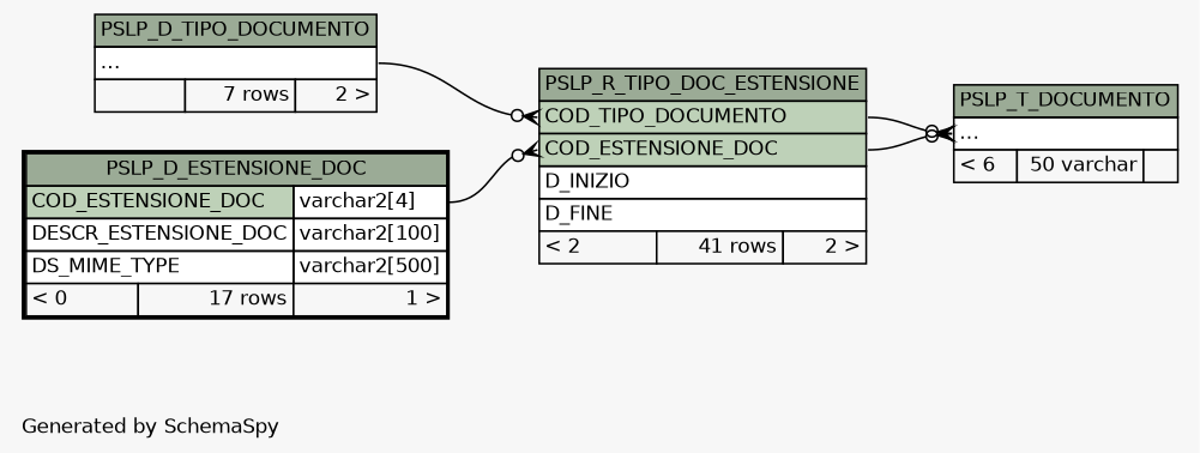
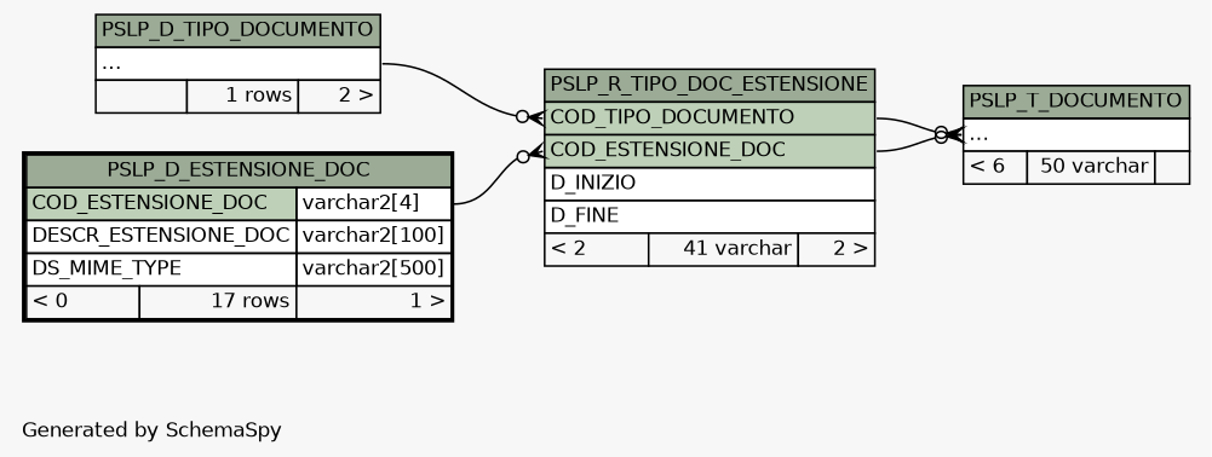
  digraph {
    bgcolor="#f7f7f7"
    fontname=Helvetica
    fontsize=11
    label="\nGenerated by SchemaSpy"
    labeljust=l
    nodesep=0.18
    rankdir=RL
    ranksep=0.46
    node [fontname=Helvetica fontsize=11 shape=plaintext]
    edge [arrowhead=none arrowsize=0.8 arrowtail=crowodot dir=back tailport="elipses:w"]
-   n1 [label=<     <TABLE BORDER="0" CELLBORDER="1" CELLSPACING="0" BGCOLOR="#ffffff">       <TR><TD COLSPAN="3" BGCOLOR="#9bab96" ALIGN="CENTER">PSLP_R_TIPO_DOC_ESTENSIONE</TD></TR>       <TR><TD PORT="COD_TIPO_DOCUMENTO" COLSPAN="3" BGCOLOR="#bed1b8" ALIGN="LEFT">COD_TIPO_DOCUMENTO</TD></TR>       <TR><TD PORT="COD_ESTENSIONE_DOC" COLSPAN="3" BGCOLOR="#bed1b8" ALIGN="LEFT">COD_ESTENSIONE_DOC</TD></TR>       <TR><TD PORT="D_INIZIO" COLSPAN="3" ALIGN="LEFT">D_INIZIO</TD></TR>       <TR><TD PORT="D_FINE" COLSPAN="3" ALIGN="LEFT">D_FINE</TD></TR>       <TR><TD ALIGN="LEFT" BGCOLOR="#f7f7f7">&lt; 2</TD><TD ALIGN="RIGHT" BGCOLOR="#f7f7f7">41 rows</TD><TD ALIGN="RIGHT" BGCOLOR="#f7f7f7">2 &gt;</TD></TR>     </TABLE>>]
+   n1 [label=<     <TABLE BORDER="0" CELLBORDER="1" CELLSPACING="0" BGCOLOR="#ffffff">       <TR><TD COLSPAN="3" BGCOLOR="#9bab96" ALIGN="CENTER">PSLP_R_TIPO_DOC_ESTENSIONE</TD></TR>       <TR><TD PORT="COD_TIPO_DOCUMENTO" COLSPAN="3" BGCOLOR="#bed1b8" ALIGN="LEFT">COD_TIPO_DOCUMENTO</TD></TR>       <TR><TD PORT="COD_ESTENSIONE_DOC" COLSPAN="3" BGCOLOR="#bed1b8" ALIGN="LEFT">COD_ESTENSIONE_DOC</TD></TR>       <TR><TD PORT="D_INIZIO" COLSPAN="3" ALIGN="LEFT">D_INIZIO</TD></TR>       <TR><TD PORT="D_FINE" COLSPAN="3" ALIGN="LEFT">D_FINE</TD></TR>       <TR><TD ALIGN="LEFT" BGCOLOR="#f7f7f7">&lt; 2</TD><TD ALIGN="RIGHT" BGCOLOR="#f7f7f7">41 varchar</TD><TD ALIGN="RIGHT" BGCOLOR="#f7f7f7">2 &gt;</TD></TR>     </TABLE>>]
    n2 [label=<     <TABLE BORDER="2" CELLBORDER="1" CELLSPACING="0" BGCOLOR="#ffffff">       <TR><TD COLSPAN="3" BGCOLOR="#9bab96" ALIGN="CENTER">PSLP_D_ESTENSIONE_DOC</TD></TR>       <TR><TD PORT="COD_ESTENSIONE_DOC" COLSPAN="2" BGCOLOR="#bed1b8" ALIGN="LEFT">COD_ESTENSIONE_DOC</TD><TD PORT="COD_ESTENSIONE_DOC.type" ALIGN="LEFT">varchar2[4]</TD></TR>       <TR><TD PORT="DESCR_ESTENSIONE_DOC" COLSPAN="2" ALIGN="LEFT">DESCR_ESTENSIONE_DOC</TD><TD PORT="DESCR_ESTENSIONE_DOC.type" ALIGN="LEFT">varchar2[100]</TD></TR>       <TR><TD PORT="DS_MIME_TYPE" COLSPAN="2" ALIGN="LEFT">DS_MIME_TYPE</TD><TD PORT="DS_MIME_TYPE.type" ALIGN="LEFT">varchar2[500]</TD></TR>       <TR><TD ALIGN="LEFT" BGCOLOR="#f7f7f7">&lt; 0</TD><TD ALIGN="RIGHT" BGCOLOR="#f7f7f7">17 rows</TD><TD ALIGN="RIGHT" BGCOLOR="#f7f7f7">1 &gt;</TD></TR>     </TABLE>>]
-   n3 [label=<     <TABLE BORDER="0" CELLBORDER="1" CELLSPACING="0" BGCOLOR="#ffffff">       <TR><TD COLSPAN="3" BGCOLOR="#9bab96" ALIGN="CENTER">PSLP_D_TIPO_DOCUMENTO</TD></TR>       <TR><TD PORT="elipses" COLSPAN="3" ALIGN="LEFT">...</TD></TR>       <TR><TD ALIGN="LEFT" BGCOLOR="#f7f7f7">  </TD><TD ALIGN="RIGHT" BGCOLOR="#f7f7f7">7 rows</TD><TD ALIGN="RIGHT" BGCOLOR="#f7f7f7">2 &gt;</TD></TR>     </TABLE>>]
+   n3 [label=<     <TABLE BORDER="0" CELLBORDER="1" CELLSPACING="0" BGCOLOR="#ffffff">       <TR><TD COLSPAN="3" BGCOLOR="#9bab96" ALIGN="CENTER">PSLP_D_TIPO_DOCUMENTO</TD></TR>       <TR><TD PORT="elipses" COLSPAN="3" ALIGN="LEFT">...</TD></TR>       <TR><TD ALIGN="LEFT" BGCOLOR="#f7f7f7">  </TD><TD ALIGN="RIGHT" BGCOLOR="#f7f7f7">1 rows</TD><TD ALIGN="RIGHT" BGCOLOR="#f7f7f7">2 &gt;</TD></TR>     </TABLE>>]
    n4 [label=<     <TABLE BORDER="0" CELLBORDER="1" CELLSPACING="0" BGCOLOR="#ffffff">       <TR><TD COLSPAN="3" BGCOLOR="#9bab96" ALIGN="CENTER">PSLP_T_DOCUMENTO</TD></TR>       <TR><TD PORT="elipses" COLSPAN="3" ALIGN="LEFT">...</TD></TR>       <TR><TD ALIGN="LEFT" BGCOLOR="#f7f7f7">&lt; 6</TD><TD ALIGN="RIGHT" BGCOLOR="#f7f7f7">50 varchar</TD><TD ALIGN="RIGHT" BGCOLOR="#f7f7f7">  </TD></TR>     </TABLE>>]
    n1 -> n2 [headport="COD_ESTENSIONE_DOC.type:e" tailport="COD_ESTENSIONE_DOC:w"]
    n1 -> n3 [headport="elipses:e" tailport="COD_TIPO_DOCUMENTO:w"]
    n4 -> n1 [headport="COD_ESTENSIONE_DOC:e"]
    n4 -> n1 [headport="COD_TIPO_DOCUMENTO:e"]
  }
